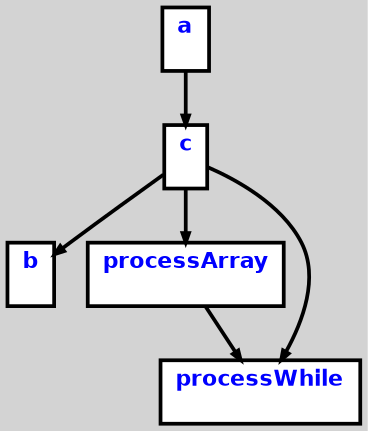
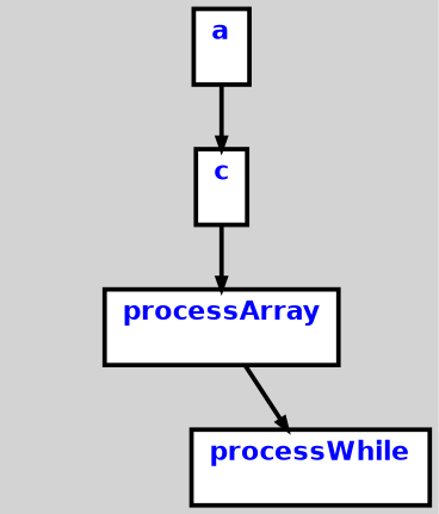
  digraph {
    bgcolor=lightgrey
    ordering=out
    ranksep=.4
    node [color=black fillcolor=white fixedsize=false fontcolor=blue fontname="Helvetica-bold" fontsize=12 shape=box style="filled, solid, bold"]
    edge [arrowsize=.5 color=black style=bold]
    n1 [height=.25 label="a\n " width=.25]
    n2 [height=.25 label="c\n " width=.25]
-   n3 [height=.25 label="b\n " width=.25]
    n4 [height=.25 label="processArray\n " width=.25]
    n5 [height=.25 label="processWhile\n " width=.25]
    n1 -> n2
-   n2 -> n3
    n2 -> n4
-   n2 -> n5
    n4 -> n5
  }
